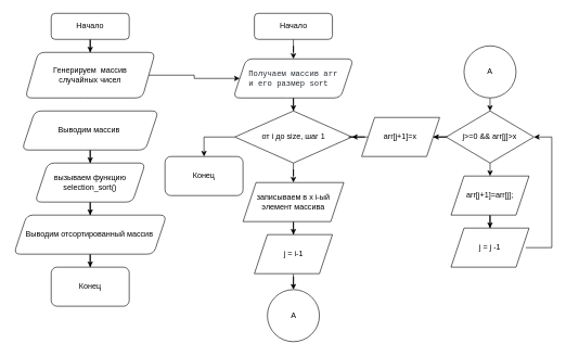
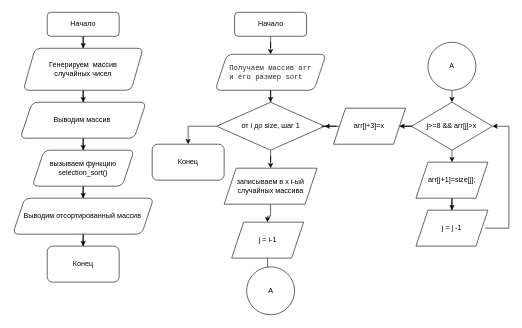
  <mxCell id="0" />
  <mxCell id="1" parent="0" />
  <mxCell id="2" value="" style="edgeStyle=orthogonalEdgeStyle;rounded=0;orthogonalLoop=1;jettySize=auto;html=1;" parent="1" source="3" target="5" edge="1"><mxGeometry relative="1" as="geometry" /></mxCell>
  <mxCell id="3" value="Начало" style="rounded=1;whiteSpace=wrap;html=1;fontSize=12;glass=0;strokeWidth=1;shadow=0;" parent="1" vertex="1"><mxGeometry x="78" y="20" width="120" height="40" as="geometry" /></mxCell>
- <mxCell id="4" value="" style="edgeStyle=orthogonalEdgeStyle;rounded=0;orthogonalLoop=1;jettySize=auto;html=1;" parent="1" source="5" target="16" edge="1"><mxGeometry relative="1" as="geometry" /></mxCell>
+ <mxCell id="4" value="" style="edgeStyle=orthogonalEdgeStyle;rounded=0;orthogonalLoop=1;jettySize=auto;html=1;" parent="1" source="5" target="7" edge="1"><mxGeometry relative="1" as="geometry" /></mxCell>
  <mxCell id="5" value="Генерируем&amp;nbsp; массив &lt;br&gt;случайных чисел" style="shape=parallelogram;perimeter=parallelogramPerimeter;whiteSpace=wrap;html=1;fixedSize=1;rounded=1;glass=0;strokeWidth=1;shadow=0;" parent="1" vertex="1"><mxGeometry x="38" y="80" width="200" height="70" as="geometry" /></mxCell>
  <mxCell id="6" value="" style="edgeStyle=orthogonalEdgeStyle;rounded=0;orthogonalLoop=1;jettySize=auto;html=1;" parent="1" source="7" target="9" edge="1"><mxGeometry relative="1" as="geometry" /></mxCell>
  <mxCell id="7" value="Выводим массив&amp;nbsp;" style="shape=parallelogram;perimeter=parallelogramPerimeter;whiteSpace=wrap;html=1;fixedSize=1;rounded=1;glass=0;strokeWidth=1;shadow=0;" parent="1" vertex="1"><mxGeometry x="33" y="170" width="210" height="60" as="geometry" /></mxCell>
  <mxCell id="8" value="" style="edgeStyle=orthogonalEdgeStyle;rounded=0;orthogonalLoop=1;jettySize=auto;html=1;" parent="1" source="9" target="11" edge="1"><mxGeometry relative="1" as="geometry" /></mxCell>
  <mxCell id="9" value="вызываем функцию selection_sort()" style="shape=parallelogram;perimeter=parallelogramPerimeter;whiteSpace=wrap;html=1;fixedSize=1;rounded=1;glass=0;strokeWidth=1;shadow=0;" parent="1" vertex="1"><mxGeometry x="53" y="250" width="170" height="60" as="geometry" /></mxCell>
  <mxCell id="10" value="" style="edgeStyle=orthogonalEdgeStyle;rounded=0;orthogonalLoop=1;jettySize=auto;html=1;" parent="1" source="11" target="12" edge="1"><mxGeometry relative="1" as="geometry" /></mxCell>
  <mxCell id="11" value="Выводим отсортированный массив&amp;nbsp;" style="shape=parallelogram;perimeter=parallelogramPerimeter;whiteSpace=wrap;html=1;fixedSize=1;rounded=1;glass=0;strokeWidth=1;shadow=0;" parent="1" vertex="1"><mxGeometry x="20.5" y="330" width="235" height="60" as="geometry" /></mxCell>
  <mxCell id="12" value="Конец&lt;br&gt;" style="rounded=1;whiteSpace=wrap;html=1;glass=0;strokeWidth=1;shadow=0;" parent="1" vertex="1"><mxGeometry x="78" y="410" width="120" height="60" as="geometry" /></mxCell>
  <mxCell id="13" value="" style="edgeStyle=orthogonalEdgeStyle;rounded=0;orthogonalLoop=1;jettySize=auto;html=1;" edge="1" parent="1" source="14" target="16"><mxGeometry relative="1" as="geometry" /></mxCell>
  <mxCell id="14" value="Начало" style="rounded=1;whiteSpace=wrap;html=1;fontSize=12;glass=0;strokeWidth=1;shadow=0;" vertex="1" parent="1"><mxGeometry x="390.51" y="20" width="120" height="40" as="geometry" /></mxCell>
  <mxCell id="15" value="" style="edgeStyle=orthogonalEdgeStyle;rounded=0;orthogonalLoop=1;jettySize=auto;html=1;" edge="1" parent="1" source="16" target="18"><mxGeometry relative="1" as="geometry" /></mxCell>
  <mxCell id="16" value="&lt;div style=&quot;text-align: start;&quot;&gt;&lt;font face=&quot;ui-monospace, SFMono-Regular, SF Mono, Menlo, Consolas, Liberation Mono, monospace&quot; color=&quot;#24292f&quot;&gt;&lt;span style=&quot;background-color: rgb(255, 255, 255);&quot;&gt;Получаем массив arr &lt;br&gt;&lt;/span&gt;&lt;/font&gt;&lt;/div&gt;&lt;div style=&quot;text-align: start;&quot;&gt;&lt;font face=&quot;ui-monospace, SFMono-Regular, SF Mono, Menlo, Consolas, Liberation Mono, monospace&quot; color=&quot;#24292f&quot;&gt;&lt;span style=&quot;background-color: rgb(255, 255, 255);&quot;&gt;и его размер sort&lt;/span&gt;&lt;/font&gt;&lt;/div&gt;" style="shape=parallelogram;perimeter=parallelogramPerimeter;whiteSpace=wrap;html=1;fixedSize=1;rounded=1;" vertex="1" parent="1"><mxGeometry x="358" y="90" width="184.99" height="60" as="geometry" /></mxCell>
  <mxCell id="17" value="" style="edgeStyle=orthogonalEdgeStyle;rounded=0;orthogonalLoop=1;jettySize=auto;html=1;" edge="1" parent="1" source="18" target="20"><mxGeometry relative="1" as="geometry" /></mxCell>
  <mxCell id="18" value="от i до size, шаг 1" style="rhombus;whiteSpace=wrap;html=1;" vertex="1" parent="1"><mxGeometry x="360.5" y="170" width="180" height="80" as="geometry" /></mxCell>
  <mxCell id="19" value="" style="edgeStyle=orthogonalEdgeStyle;rounded=0;orthogonalLoop=1;jettySize=auto;html=1;" edge="1" parent="1" source="20" target="22"><mxGeometry relative="1" as="geometry" /></mxCell>
- <mxCell id="20" value="записываем в х i-ый элемент массива" style="shape=parallelogram;perimeter=parallelogramPerimeter;whiteSpace=wrap;html=1;fixedSize=1;" vertex="1" parent="1"><mxGeometry x="373.02" y="280" width="154.98" height="60" as="geometry" /></mxCell>
+ <mxCell id="20" value="записываем в х i-ый случайных массива" style="shape=parallelogram;perimeter=parallelogramPerimeter;whiteSpace=wrap;html=1;fixedSize=1;" vertex="1" parent="1"><mxGeometry x="373.02" y="280" width="154.98" height="60" as="geometry" /></mxCell>
  <mxCell id="21" value="" style="edgeStyle=orthogonalEdgeStyle;rounded=0;orthogonalLoop=1;jettySize=auto;html=1;" edge="1" parent="1" source="22" target="29"><mxGeometry relative="1" as="geometry" /></mxCell>
- <mxCell id="22" value="j = i-1" style="shape=parallelogram;perimeter=parallelogramPerimeter;whiteSpace=wrap;html=1;fixedSize=1;" vertex="1" parent="1"><mxGeometry x="390.51" y="360" width="120" height="60" as="geometry" /></mxCell>
+ <mxCell id="22" value="j = i-1" style="shape=parallelogram;perimeter=parallelogramPerimeter;whiteSpace=wrap;html=1;fixedSize=1;" vertex="1" parent="1"><mxGeometry x="385.51" y="370" width="120" height="60" as="geometry" /></mxCell>
  <mxCell id="23" value="" style="edgeStyle=orthogonalEdgeStyle;rounded=0;orthogonalLoop=1;jettySize=auto;html=1;" edge="1" parent="1" source="25" target="27"><mxGeometry relative="1" as="geometry" /></mxCell>
  <mxCell id="24" value="" style="edgeStyle=orthogonalEdgeStyle;rounded=0;orthogonalLoop=1;jettySize=auto;html=1;entryX=1;entryY=0.5;entryDx=0;entryDy=0;" edge="1" parent="1" source="25" target="33"><mxGeometry relative="1" as="geometry"><mxPoint x="715.47" y="215" as="targetPoint" /></mxGeometry></mxCell>
- <mxCell id="25" value="j&amp;gt;=&lt;span class=&quot;pl-c1&quot;&gt;0&lt;/span&gt; &amp;amp;&amp;amp; arr[j]&amp;gt;x" style="rhombus;whiteSpace=wrap;html=1;" vertex="1" parent="1"><mxGeometry x="685.47" y="170" width="134.98" height="80" as="geometry" /></mxCell>
+ <mxCell id="25" value="j&amp;gt;=&lt;span class=&quot;pl-c1&quot;&gt;8&lt;/span&gt; &amp;amp;&amp;amp; arr[j]&amp;gt;x" style="rhombus;whiteSpace=wrap;html=1;" vertex="1" parent="1"><mxGeometry x="685.47" y="170" width="134.98" height="80" as="geometry" /></mxCell>
  <mxCell id="26" value="" style="edgeStyle=orthogonalEdgeStyle;rounded=0;orthogonalLoop=1;jettySize=auto;html=1;" edge="1" parent="1" source="27" target="28"><mxGeometry relative="1" as="geometry" /></mxCell>
- <mxCell id="27" value="arr[j+&lt;span class=&quot;pl-c1&quot;&gt;1&lt;/span&gt;]=arr[j];" style="shape=parallelogram;perimeter=parallelogramPerimeter;whiteSpace=wrap;html=1;fixedSize=1;" vertex="1" parent="1"><mxGeometry x="692.94" y="270" width="120" height="60" as="geometry" /></mxCell>
+ <mxCell id="27" value="arr[j+&lt;span class=&quot;pl-c1&quot;&gt;1&lt;/span&gt;]=size[j];" style="shape=parallelogram;perimeter=parallelogramPerimeter;whiteSpace=wrap;html=1;fixedSize=1;" vertex="1" parent="1"><mxGeometry x="692.94" y="270" width="120" height="60" as="geometry" /></mxCell>
  <mxCell id="28" value="j = j -1" style="shape=parallelogram;perimeter=parallelogramPerimeter;whiteSpace=wrap;html=1;fixedSize=1;" vertex="1" parent="1"><mxGeometry x="692.94" y="350" width="120" height="60" as="geometry" /></mxCell>
  <mxCell id="29" value="A" style="ellipse;whiteSpace=wrap;html=1;" vertex="1" parent="1"><mxGeometry x="410.51" y="444.5" width="80" height="80" as="geometry" /></mxCell>
  <mxCell id="30" value="" style="edgeStyle=orthogonalEdgeStyle;rounded=0;orthogonalLoop=1;jettySize=auto;html=1;" edge="1" parent="1" source="31" target="25"><mxGeometry relative="1" as="geometry" /></mxCell>
  <mxCell id="31" value="A" style="ellipse;whiteSpace=wrap;html=1;aspect=fixed;" vertex="1" parent="1"><mxGeometry x="712.94" y="70" width="80" height="80" as="geometry" /></mxCell>
  <mxCell id="32" value="" style="edgeStyle=orthogonalEdgeStyle;rounded=0;orthogonalLoop=1;jettySize=auto;html=1;" edge="1" parent="1" source="33" target="18"><mxGeometry relative="1" as="geometry" /></mxCell>
- <mxCell id="33" value="arr[j+1]=x" style="shape=parallelogram;perimeter=parallelogramPerimeter;whiteSpace=wrap;html=1;fixedSize=1;" vertex="1" parent="1"><mxGeometry x="555.47" y="180" width="120" height="60" as="geometry" /></mxCell>
+ <mxCell id="33" value="arr[j+3]=x" style="shape=parallelogram;perimeter=parallelogramPerimeter;whiteSpace=wrap;html=1;fixedSize=1;" vertex="1" parent="1"><mxGeometry x="555.47" y="180" width="120" height="60" as="geometry" /></mxCell>
  <mxCell id="34" value="" style="endArrow=classic;html=1;rounded=0;entryX=1;entryY=0.5;entryDx=0;entryDy=0;" edge="1" parent="1" target="25"><mxGeometry width="50" height="50" relative="1" as="geometry"><mxPoint x="807.92" y="380" as="sourcePoint" /><mxPoint x="847.92" y="340" as="targetPoint" /><Array as="points"><mxPoint x="847.92" y="380" /><mxPoint x="847.92" y="210" /></Array></mxGeometry></mxCell>
  <mxCell id="35" value="Конец&lt;br&gt;" style="rounded=1;whiteSpace=wrap;html=1;glass=0;strokeWidth=1;shadow=0;" vertex="1" parent="1"><mxGeometry x="253.02" y="240" width="120" height="60" as="geometry" /></mxCell>
  <mxCell id="36" value="" style="endArrow=classic;html=1;rounded=0;entryX=0.5;entryY=0;entryDx=0;entryDy=0;exitX=0;exitY=0.5;exitDx=0;exitDy=0;" edge="1" parent="1" source="18" target="35"><mxGeometry width="50" height="50" relative="1" as="geometry"><mxPoint x="358" y="210" as="sourcePoint" /><mxPoint x="408" y="160" as="targetPoint" /><Array as="points"><mxPoint x="313" y="210" /></Array></mxGeometry></mxCell>
